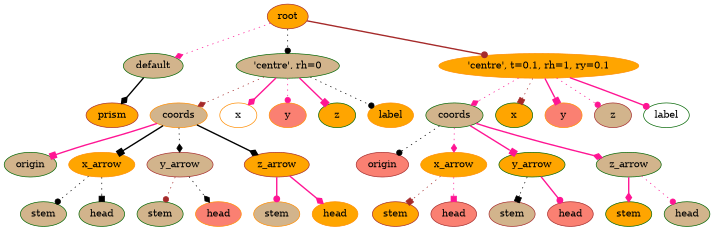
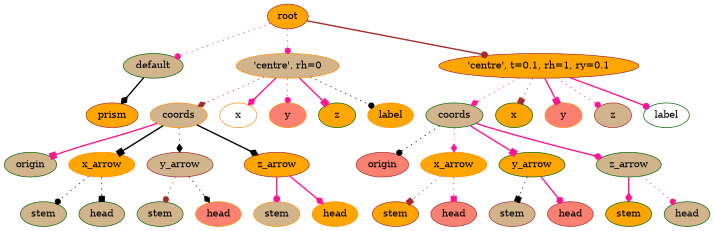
  digraph {
    node [color=darkgreen fillcolor=tan style=filled]
    edge [arrowhead=diamond color=deeppink style=dotted]
    n1 [color=brown fillcolor=orange label=root]
    n2 [label=default]
-   n3 [label="'centre',\ rh=0"]
-   n4 [color=darkorange fillcolor=orange label="'centre',\ t=0\.1,\ rh=1,\ ry=0\.1"]
+   n3 [color=darkorange label="'centre',\ rh=0"]
+   n4 [color=brown fillcolor=orange label="'centre',\ t=0\.1,\ rh=1,\ ry=0\.1"]
    n5 [color=brown fillcolor=orange label=prism]
    n6 [color=darkorange label=coords]
    n7 [color=darkorange fillcolor=white label=x]
    n8 [color=darkorange fillcolor=salmon label=y]
    n9 [fillcolor=orange label=z]
    n10 [color=darkorange fillcolor=orange label=label]
    n11 [label=coords]
    n12 [fillcolor=orange label=x]
    n13 [color=darkorange fillcolor=salmon label=y]
    n14 [color=brown label=z]
    n15 [fillcolor=white label=label]
    n16 [label=origin]
    n17 [color=darkorange fillcolor=orange label=x_arrow]
    n18 [color=brown label=y_arrow]
    n19 [color=brown fillcolor=orange label=z_arrow]
    n20 [label=stem]
    n21 [label=head]
    n22 [label=stem]
    n23 [color=darkorange fillcolor=salmon label=head]
    n24 [color=darkorange label=stem]
    n25 [color=darkorange fillcolor=orange label=head]
    n26 [color=brown fillcolor=salmon label=origin]
    n27 [color=darkorange fillcolor=orange label=x_arrow]
    n28 [fillcolor=orange label=y_arrow]
    n29 [label=z_arrow]
    n30 [color=brown fillcolor=orange label=stem]
    n31 [color=brown fillcolor=salmon label=head]
    n32 [color=brown label=stem]
    n33 [color=brown fillcolor=salmon label=head]
    n34 [fillcolor=orange label=stem]
    n35 [label=head]
-   n1 -> n2
-   n1 -> n3 [arrowhead=dot color=black]
+   n1 -> n2 [arrowhead=dot]
+   n1 -> n3 [arrowhead=dot]
    n1 -> n4 [arrowhead=dot color=brown style=bold]
    n2 -> n5 [color=black style=bold]
    n3 -> n6 [color=brown]
    n3 -> n7 [style=bold]
    n3 -> n8 [arrowhead=dot]
    n3 -> n9 [arrowhead=box style=bold]
    n3 -> n10 [arrowhead=dot color=black]
    n4 -> n11
    n4 -> n12 [arrowhead=box color=brown]
    n4 -> n13 [arrowhead=box style=bold]
    n4 -> n14 [arrowhead=dot]
    n4 -> n15 [arrowhead=dot style=bold]
    n6 -> n16 [arrowhead=box style=bold]
    n6 -> n17 [arrowhead=box color=black style=bold]
    n6 -> n18 [color=black]
    n6 -> n19 [color=black style=bold]
    n11 -> n26 [arrowhead=dot color=black]
    n11 -> n27
    n11 -> n28 [arrowhead=box style=bold]
    n11 -> n29 [style=bold]
    n17 -> n20 [arrowhead=dot color=black]
    n17 -> n21 [arrowhead=box color=black]
    n18 -> n22 [arrowhead=dot color=brown]
    n18 -> n23 [color=black]
    n19 -> n24 [arrowhead=dot style=bold]
    n19 -> n25 [style=bold]
    n27 -> n30 [arrowhead=box color=brown]
    n27 -> n31 [arrowhead=box]
    n28 -> n32 [arrowhead=box color=black]
    n28 -> n33 [arrowhead=dot style=bold]
    n29 -> n34 [style=bold]
    n29 -> n35 [arrowhead=dot]
  }
